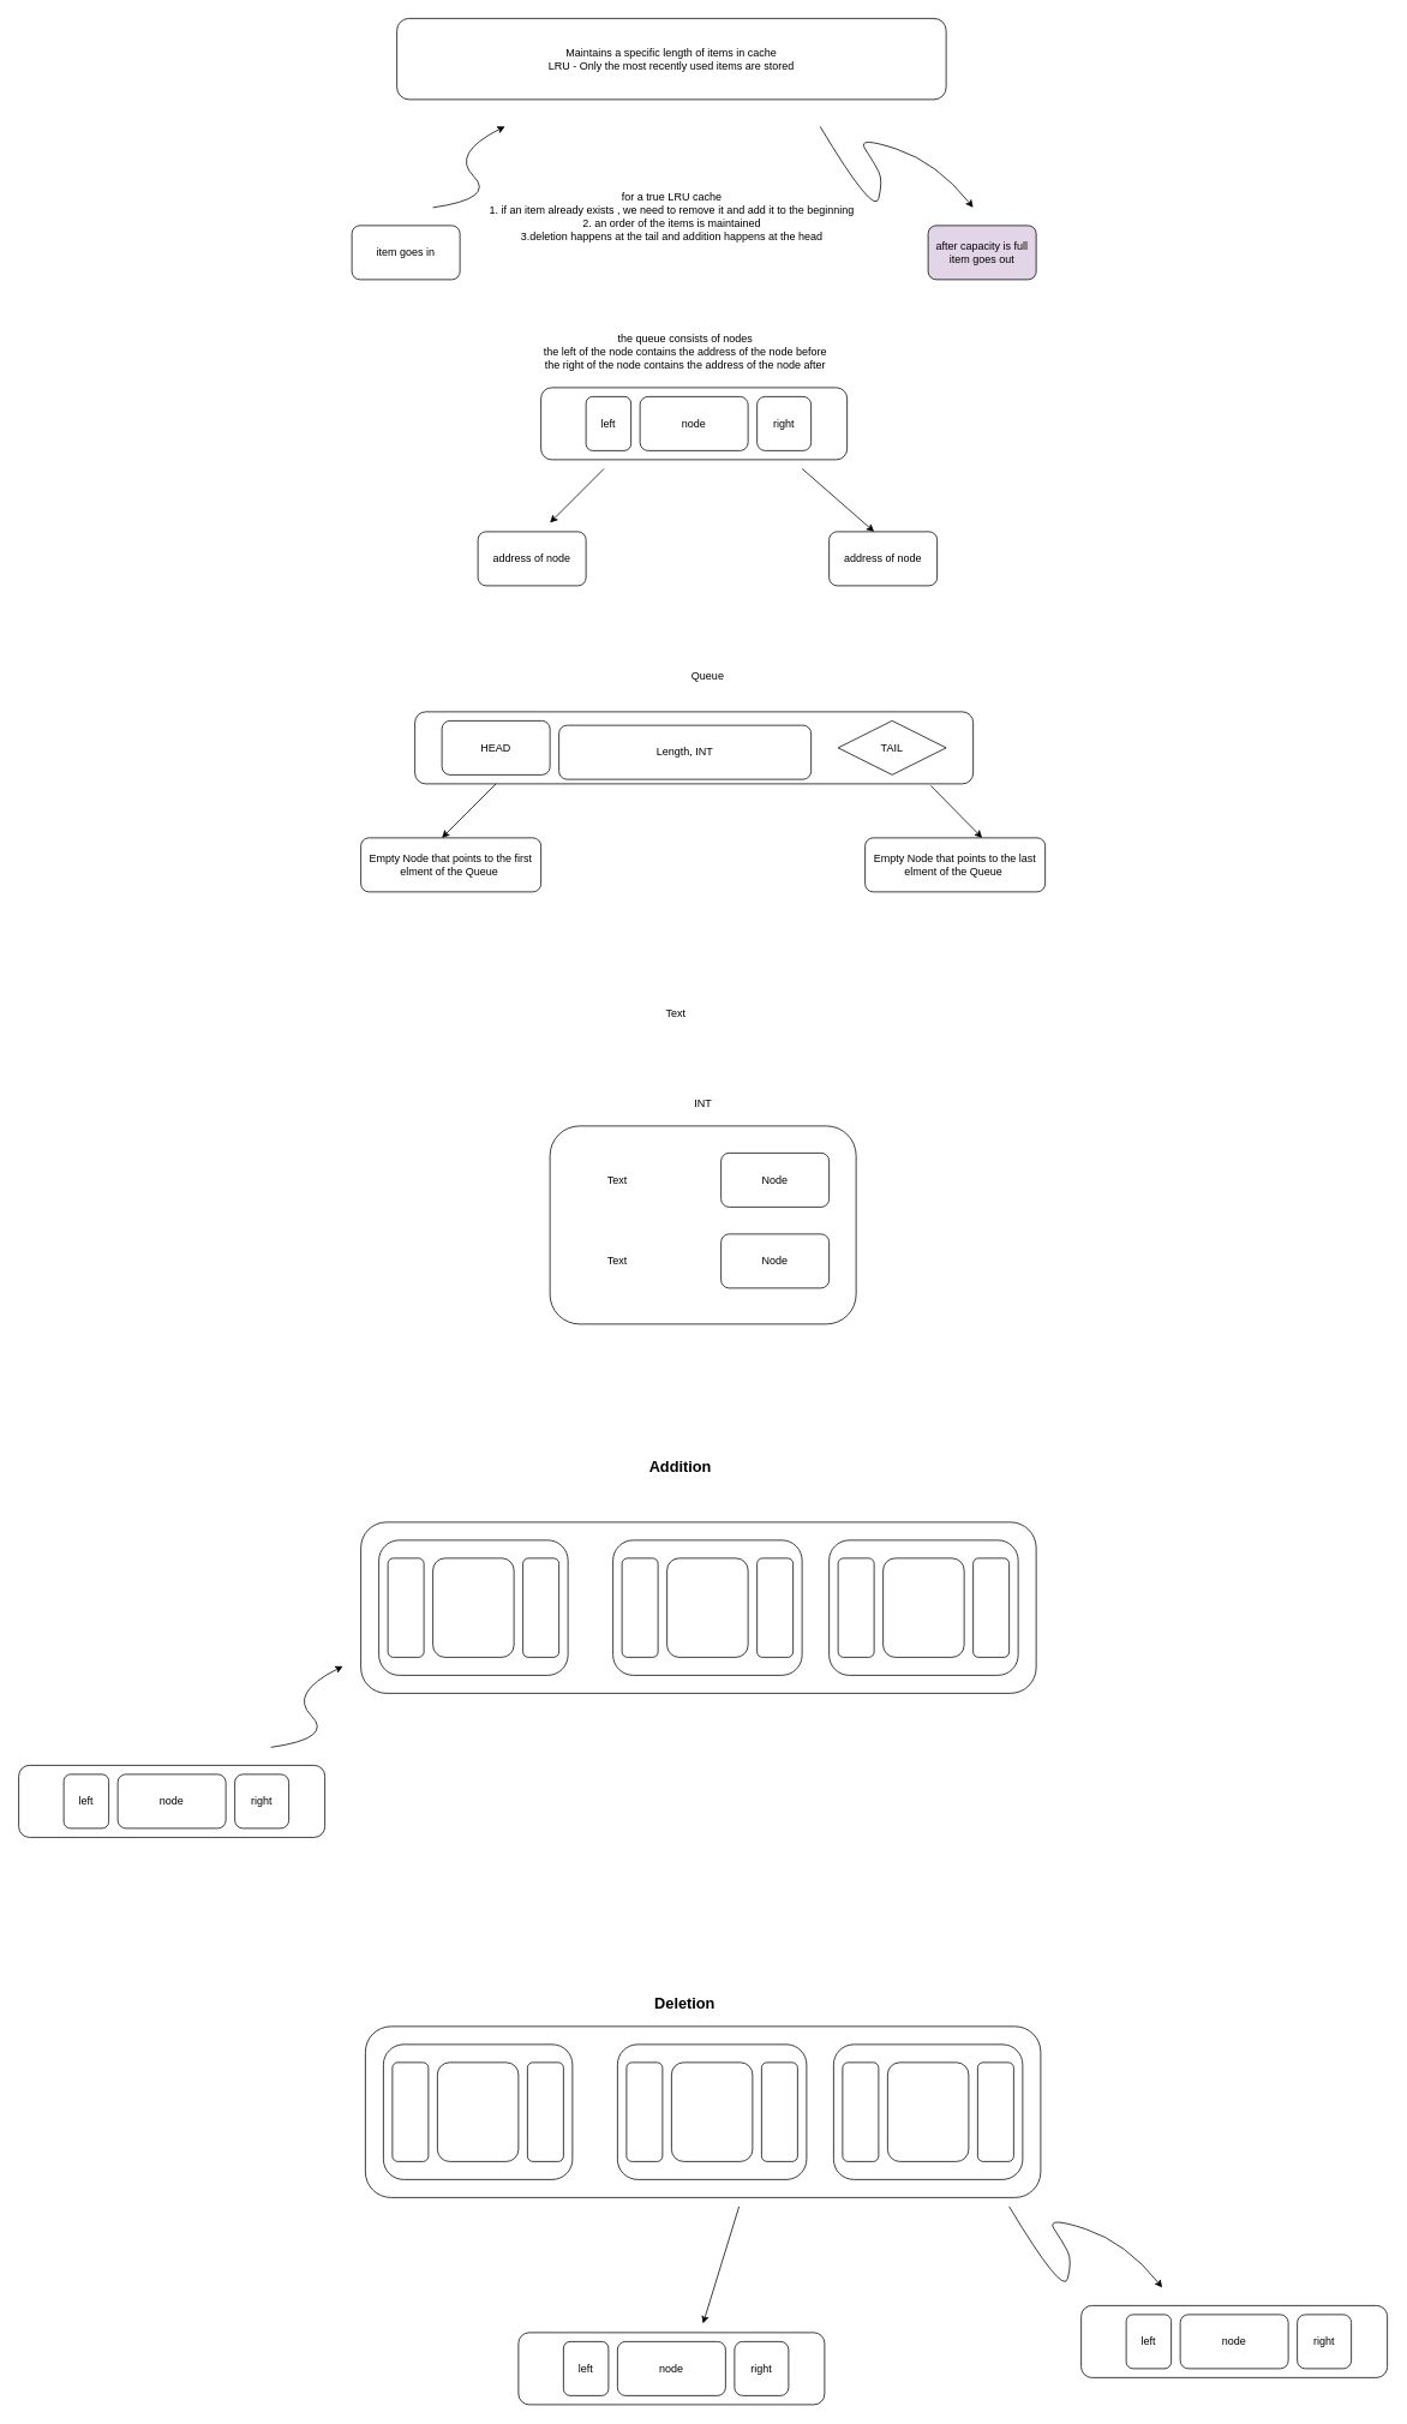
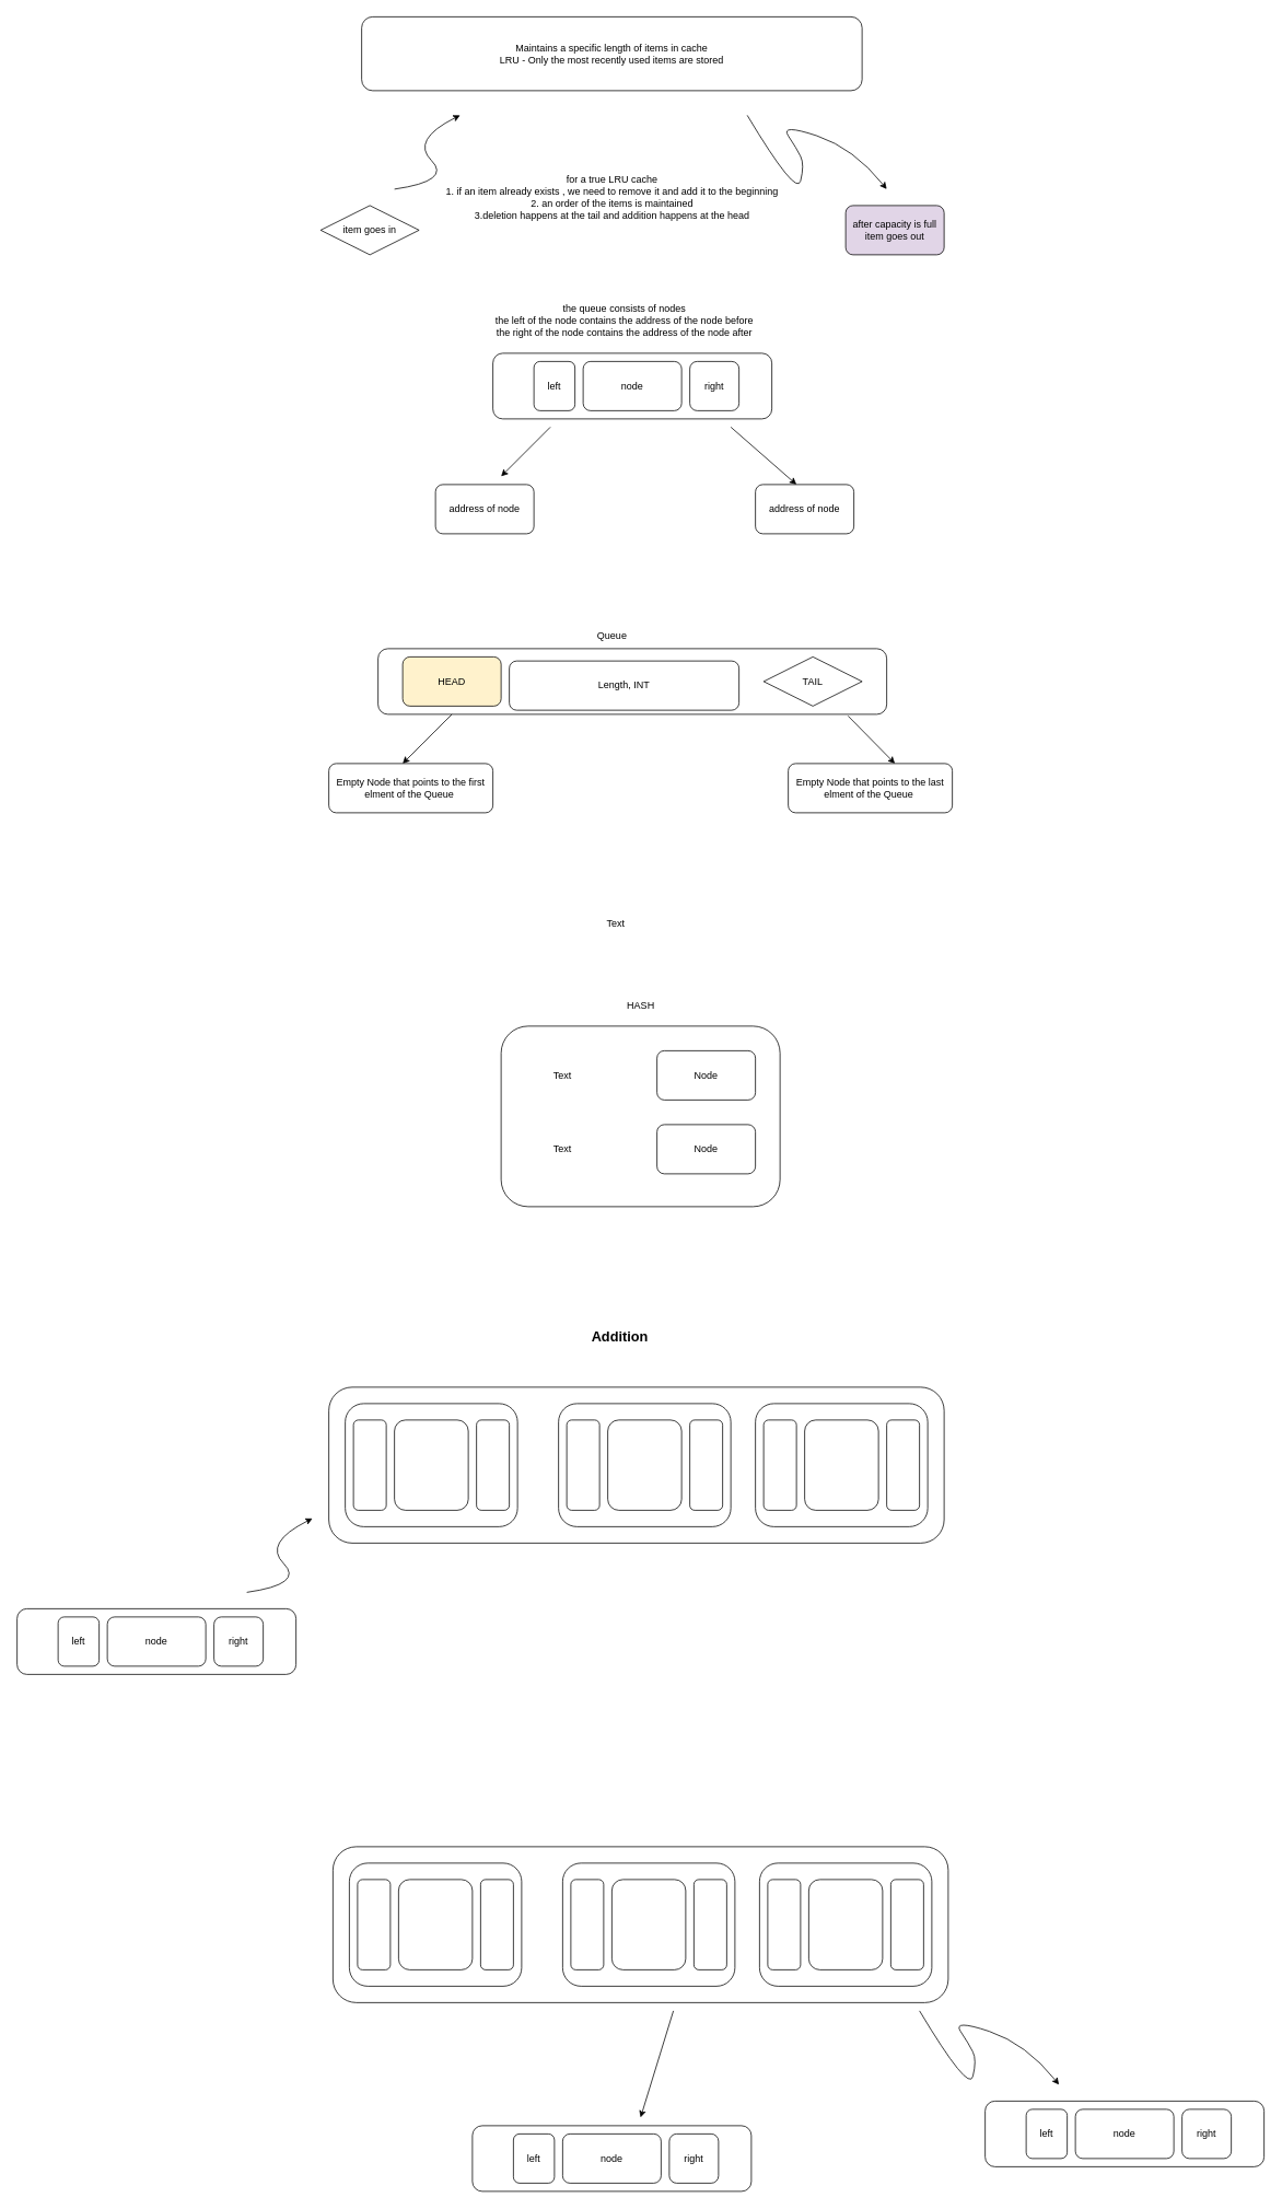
  <mxCell id="0" />
  <mxCell id="1" parent="0" />
  <mxCell id="2" value="Maintains a specific length of items in cache&lt;br&gt;LRU - Only the most recently used items are stored" style="rounded=1;whiteSpace=wrap;html=1;" vertex="1" parent="1"><mxGeometry x="440" y="20" width="610" height="90" as="geometry" /></mxCell>
- <mxCell id="3" value="item goes in" style="rounded=1;whiteSpace=wrap;html=1;" vertex="1" parent="1"><mxGeometry x="390" y="250" width="120" height="60" as="geometry" /></mxCell>
+ <mxCell id="3" value="item goes in" style="rhombus;whiteSpace=wrap;html=1;" vertex="1" parent="1"><mxGeometry x="390" y="250" width="120" height="60" as="geometry" /></mxCell>
  <mxCell id="4" value="after capacity is full item goes out" style="rounded=1;whiteSpace=wrap;html=1;fillColor=#e1d5e7;" vertex="1" parent="1"><mxGeometry x="1030" y="250" width="120" height="60" as="geometry" /></mxCell>
  <mxCell id="5" value="" style="curved=1;endArrow=classic;html=1;rounded=0;" edge="1" parent="1"><mxGeometry width="50" height="50" relative="1" as="geometry"><mxPoint x="480" y="230" as="sourcePoint" /><mxPoint x="560" y="140" as="targetPoint" /><Array as="points"><mxPoint x="550" y="220" /><mxPoint x="500" y="170" /></Array></mxGeometry></mxCell>
  <mxCell id="6" value="" style="curved=1;endArrow=classic;html=1;rounded=0;" edge="1" parent="1"><mxGeometry width="50" height="50" relative="1" as="geometry"><mxPoint x="910" y="140" as="sourcePoint" /><mxPoint x="1080" y="230" as="targetPoint" /><Array as="points"><mxPoint x="970" y="240" /><mxPoint x="980" y="200" /><mxPoint x="970" y="180" /><mxPoint x="950" y="150" /><mxPoint x="1040" y="180" /></Array></mxGeometry></mxCell>
  <mxCell id="7" value="for a true LRU cache&lt;br&gt;1. if an item already exists , we need to remove it and add it to the beginning&lt;br&gt;2. an order of the items is maintained&lt;br&gt;3.deletion happens at the tail and addition happens at the head" style="text;html=1;align=center;verticalAlign=middle;resizable=0;points=[];autosize=1;strokeColor=none;fillColor=none;" vertex="1" parent="1"><mxGeometry x="530" y="205" width="430" height="70" as="geometry" /></mxCell>
  <mxCell id="8" value="" style="rounded=1;whiteSpace=wrap;html=1;" vertex="1" parent="1"><mxGeometry x="600" y="430" width="340" height="80" as="geometry" /></mxCell>
  <mxCell id="9" value="node" style="rounded=1;whiteSpace=wrap;html=1;" vertex="1" parent="1"><mxGeometry x="710" y="440" width="120" height="60" as="geometry" /></mxCell>
  <mxCell id="10" value="left" style="rounded=1;whiteSpace=wrap;html=1;" vertex="1" parent="1"><mxGeometry x="650" y="440" width="50" height="60" as="geometry" /></mxCell>
  <mxCell id="11" value="right" style="rounded=1;whiteSpace=wrap;html=1;" vertex="1" parent="1"><mxGeometry x="840" y="440" width="60" height="60" as="geometry" /></mxCell>
  <mxCell id="12" value="address of node" style="rounded=1;whiteSpace=wrap;html=1;" vertex="1" parent="1"><mxGeometry x="530" y="590" width="120" height="60" as="geometry" /></mxCell>
  <mxCell id="13" value="address of node" style="rounded=1;whiteSpace=wrap;html=1;" vertex="1" parent="1"><mxGeometry x="920" y="590" width="120" height="60" as="geometry" /></mxCell>
  <mxCell id="14" value="" style="endArrow=classic;html=1;rounded=0;" edge="1" parent="1"><mxGeometry width="50" height="50" relative="1" as="geometry"><mxPoint x="670" y="520" as="sourcePoint" /><mxPoint x="610" y="580" as="targetPoint" /></mxGeometry></mxCell>
  <mxCell id="15" value="" style="endArrow=classic;html=1;rounded=0;" edge="1" parent="1"><mxGeometry width="50" height="50" relative="1" as="geometry"><mxPoint x="890" y="520" as="sourcePoint" /><mxPoint x="970" y="590" as="targetPoint" /></mxGeometry></mxCell>
  <mxCell id="16" value="the queue consists of nodes&lt;br&gt;the left of the node contains the address of the node before&lt;br&gt;the right of the node contains the address of the node after" style="text;html=1;align=center;verticalAlign=middle;resizable=0;points=[];autosize=1;strokeColor=none;fillColor=none;" vertex="1" parent="1"><mxGeometry x="590" y="360" width="340" height="60" as="geometry" /></mxCell>
  <mxCell id="17" value="" style="rounded=1;whiteSpace=wrap;html=1;" vertex="1" parent="1"><mxGeometry x="460" y="790" width="620" height="80" as="geometry" /></mxCell>
- <mxCell id="18" value="Queue" style="text;html=1;align=center;verticalAlign=middle;resizable=0;points=[];autosize=1;strokeColor=none;fillColor=none;" vertex="1" parent="1"><mxGeometry x="755" y="735" width="60" height="30" as="geometry" /></mxCell>
+ <mxCell id="18" value="Queue" style="text;html=1;align=center;verticalAlign=middle;resizable=0;points=[];autosize=1;strokeColor=none;fillColor=none;" vertex="1" parent="1"><mxGeometry x="715" y="760" width="60" height="30" as="geometry" /></mxCell>
  <mxCell id="19" value="Length, INT" style="rounded=1;whiteSpace=wrap;html=1;" vertex="1" parent="1"><mxGeometry x="620" y="805" width="280" height="60" as="geometry" /></mxCell>
- <mxCell id="20" value="HEAD" style="rounded=1;whiteSpace=wrap;html=1;" vertex="1" parent="1"><mxGeometry x="490" y="800" width="120" height="60" as="geometry" /></mxCell>
+ <mxCell id="20" value="HEAD" style="rounded=1;whiteSpace=wrap;html=1;fillColor=#fff2cc;" vertex="1" parent="1"><mxGeometry x="490" y="800" width="120" height="60" as="geometry" /></mxCell>
  <mxCell id="21" value="TAIL" style="rhombus;whiteSpace=wrap;html=1;" vertex="1" parent="1"><mxGeometry x="930" y="800" width="120" height="60" as="geometry" /></mxCell>
  <mxCell id="22" value="Empty Node that points to the first elment of the Queue&amp;nbsp;" style="rounded=1;whiteSpace=wrap;html=1;" vertex="1" parent="1"><mxGeometry x="400" y="930" width="200" height="60" as="geometry" /></mxCell>
  <mxCell id="23" value="Empty Node that points to the last elment of the Queue&amp;nbsp;" style="rounded=1;whiteSpace=wrap;html=1;" vertex="1" parent="1"><mxGeometry x="960" y="930" width="200" height="60" as="geometry" /></mxCell>
  <mxCell id="24" value="" style="endArrow=classic;html=1;rounded=0;" edge="1" parent="1"><mxGeometry width="50" height="50" relative="1" as="geometry"><mxPoint x="550" y="870" as="sourcePoint" /><mxPoint x="490" y="930" as="targetPoint" /></mxGeometry></mxCell>
  <mxCell id="25" value="" style="endArrow=classic;html=1;rounded=0;exitX=0.924;exitY=1.025;exitDx=0;exitDy=0;exitPerimeter=0;" edge="1" parent="1" source="17"><mxGeometry width="50" height="50" relative="1" as="geometry"><mxPoint x="1040" y="880" as="sourcePoint" /><mxPoint x="1090" y="930" as="targetPoint" /></mxGeometry></mxCell>
  <mxCell id="26" value="" style="rounded=1;whiteSpace=wrap;html=1;" vertex="1" parent="1"><mxGeometry x="610" y="1250" width="340" height="220" as="geometry" /></mxCell>
- <mxCell id="27" value="INT" style="text;html=1;align=center;verticalAlign=middle;resizable=0;points=[];autosize=1;strokeColor=none;fillColor=none;" vertex="1" parent="1"><mxGeometry x="750" y="1210" width="60" height="30" as="geometry" /></mxCell>
+ <mxCell id="27" value="HASH" style="text;html=1;align=center;verticalAlign=middle;resizable=0;points=[];autosize=1;strokeColor=none;fillColor=none;" vertex="1" parent="1"><mxGeometry x="750" y="1210" width="60" height="30" as="geometry" /></mxCell>
  <mxCell id="28" value="Node" style="rounded=1;whiteSpace=wrap;html=1;" vertex="1" parent="1"><mxGeometry x="800" y="1280" width="120" height="60" as="geometry" /></mxCell>
  <mxCell id="29" value="Node" style="rounded=1;whiteSpace=wrap;html=1;" vertex="1" parent="1"><mxGeometry x="800" y="1370" width="120" height="60" as="geometry" /></mxCell>
  <mxCell id="30" value="Text" style="text;html=1;strokeColor=none;fillColor=none;align=center;verticalAlign=middle;whiteSpace=wrap;rounded=0;" vertex="1" parent="1"><mxGeometry x="655" y="1295" width="60" height="30" as="geometry" /></mxCell>
  <mxCell id="31" value="Text" style="text;html=1;strokeColor=none;fillColor=none;align=center;verticalAlign=middle;whiteSpace=wrap;rounded=0;" vertex="1" parent="1"><mxGeometry x="720" y="1110" width="60" height="30" as="geometry" /></mxCell>
  <mxCell id="32" value="Text" style="text;html=1;strokeColor=none;fillColor=none;align=center;verticalAlign=middle;whiteSpace=wrap;rounded=0;" vertex="1" parent="1"><mxGeometry x="655" y="1385" width="60" height="30" as="geometry" /></mxCell>
  <mxCell id="33" value="" style="rounded=1;whiteSpace=wrap;html=1;" vertex="1" parent="1"><mxGeometry x="400" y="1690" width="750" height="190" as="geometry" /></mxCell>
  <mxCell id="34" value="" style="rounded=1;whiteSpace=wrap;html=1;" vertex="1" parent="1"><mxGeometry x="420" y="1710" width="210" height="150" as="geometry" /></mxCell>
  <mxCell id="35" value="" style="rounded=1;whiteSpace=wrap;html=1;" vertex="1" parent="1"><mxGeometry x="430" y="1730" width="40" height="110" as="geometry" /></mxCell>
  <mxCell id="36" value="" style="rounded=1;whiteSpace=wrap;html=1;" vertex="1" parent="1"><mxGeometry x="580" y="1730" width="40" height="110" as="geometry" /></mxCell>
  <mxCell id="37" value="" style="rounded=1;whiteSpace=wrap;html=1;" vertex="1" parent="1"><mxGeometry x="480" y="1730" width="90" height="110" as="geometry" /></mxCell>
  <mxCell id="38" value="" style="rounded=1;whiteSpace=wrap;html=1;" vertex="1" parent="1"><mxGeometry x="680" y="1710" width="210" height="150" as="geometry" /></mxCell>
  <mxCell id="39" value="" style="rounded=1;whiteSpace=wrap;html=1;" vertex="1" parent="1"><mxGeometry x="690" y="1730" width="40" height="110" as="geometry" /></mxCell>
  <mxCell id="40" value="" style="rounded=1;whiteSpace=wrap;html=1;" vertex="1" parent="1"><mxGeometry x="840" y="1730" width="40" height="110" as="geometry" /></mxCell>
  <mxCell id="41" value="" style="rounded=1;whiteSpace=wrap;html=1;" vertex="1" parent="1"><mxGeometry x="740" y="1730" width="90" height="110" as="geometry" /></mxCell>
  <mxCell id="42" value="" style="rounded=1;whiteSpace=wrap;html=1;" vertex="1" parent="1"><mxGeometry x="920" y="1710" width="210" height="150" as="geometry" /></mxCell>
  <mxCell id="43" value="" style="rounded=1;whiteSpace=wrap;html=1;" vertex="1" parent="1"><mxGeometry x="930" y="1730" width="40" height="110" as="geometry" /></mxCell>
  <mxCell id="44" value="" style="rounded=1;whiteSpace=wrap;html=1;" vertex="1" parent="1"><mxGeometry x="1080" y="1730" width="40" height="110" as="geometry" /></mxCell>
  <mxCell id="45" value="" style="rounded=1;whiteSpace=wrap;html=1;" vertex="1" parent="1"><mxGeometry x="980" y="1730" width="90" height="110" as="geometry" /></mxCell>
  <mxCell id="46" value="&lt;b&gt;&lt;font style=&quot;font-size: 17px;&quot;&gt;Addition&lt;/font&gt;&lt;/b&gt;" style="text;html=1;strokeColor=none;fillColor=none;align=center;verticalAlign=middle;whiteSpace=wrap;rounded=0;" vertex="1" parent="1"><mxGeometry x="725" y="1615" width="60" height="30" as="geometry" /></mxCell>
  <mxCell id="47" value="" style="rounded=1;whiteSpace=wrap;html=1;" vertex="1" parent="1"><mxGeometry x="20" y="1960" width="340" height="80" as="geometry" /></mxCell>
  <mxCell id="48" value="node" style="rounded=1;whiteSpace=wrap;html=1;" vertex="1" parent="1"><mxGeometry x="130" y="1970" width="120" height="60" as="geometry" /></mxCell>
  <mxCell id="49" value="left" style="rounded=1;whiteSpace=wrap;html=1;" vertex="1" parent="1"><mxGeometry x="70" y="1970" width="50" height="60" as="geometry" /></mxCell>
  <mxCell id="50" value="right" style="rounded=1;whiteSpace=wrap;html=1;" vertex="1" parent="1"><mxGeometry x="260" y="1970" width="60" height="60" as="geometry" /></mxCell>
  <mxCell id="51" value="" style="curved=1;endArrow=classic;html=1;rounded=0;" edge="1" parent="1"><mxGeometry width="50" height="50" relative="1" as="geometry"><mxPoint x="300" y="1940" as="sourcePoint" /><mxPoint x="380" y="1850" as="targetPoint" /><Array as="points"><mxPoint x="370" y="1930" /><mxPoint x="320" y="1880" /></Array></mxGeometry></mxCell>
  <mxCell id="52" value="" style="rounded=1;whiteSpace=wrap;html=1;" vertex="1" parent="1"><mxGeometry x="405" y="2250" width="750" height="190" as="geometry" /></mxCell>
  <mxCell id="53" value="" style="rounded=1;whiteSpace=wrap;html=1;" vertex="1" parent="1"><mxGeometry x="425" y="2270" width="210" height="150" as="geometry" /></mxCell>
  <mxCell id="54" value="" style="rounded=1;whiteSpace=wrap;html=1;" vertex="1" parent="1"><mxGeometry x="435" y="2290" width="40" height="110" as="geometry" /></mxCell>
  <mxCell id="55" value="" style="rounded=1;whiteSpace=wrap;html=1;" vertex="1" parent="1"><mxGeometry x="585" y="2290" width="40" height="110" as="geometry" /></mxCell>
  <mxCell id="56" value="" style="rounded=1;whiteSpace=wrap;html=1;" vertex="1" parent="1"><mxGeometry x="485" y="2290" width="90" height="110" as="geometry" /></mxCell>
  <mxCell id="57" value="" style="rounded=1;whiteSpace=wrap;html=1;" vertex="1" parent="1"><mxGeometry x="685" y="2270" width="210" height="150" as="geometry" /></mxCell>
  <mxCell id="58" value="" style="rounded=1;whiteSpace=wrap;html=1;" vertex="1" parent="1"><mxGeometry x="695" y="2290" width="40" height="110" as="geometry" /></mxCell>
  <mxCell id="59" value="" style="rounded=1;whiteSpace=wrap;html=1;" vertex="1" parent="1"><mxGeometry x="845" y="2290" width="40" height="110" as="geometry" /></mxCell>
  <mxCell id="60" value="" style="rounded=1;whiteSpace=wrap;html=1;" vertex="1" parent="1"><mxGeometry x="745" y="2290" width="90" height="110" as="geometry" /></mxCell>
  <mxCell id="61" value="" style="rounded=1;whiteSpace=wrap;html=1;" vertex="1" parent="1"><mxGeometry x="925" y="2270" width="210" height="150" as="geometry" /></mxCell>
  <mxCell id="62" value="" style="rounded=1;whiteSpace=wrap;html=1;" vertex="1" parent="1"><mxGeometry x="935" y="2290" width="40" height="110" as="geometry" /></mxCell>
  <mxCell id="63" value="" style="rounded=1;whiteSpace=wrap;html=1;" vertex="1" parent="1"><mxGeometry x="1085" y="2290" width="40" height="110" as="geometry" /></mxCell>
  <mxCell id="64" value="" style="rounded=1;whiteSpace=wrap;html=1;" vertex="1" parent="1"><mxGeometry x="985" y="2290" width="90" height="110" as="geometry" /></mxCell>
- <mxCell id="65" value="&lt;span style=&quot;font-size: 17px;&quot;&gt;&lt;b&gt;Deletion&lt;/b&gt;&lt;/span&gt;" style="text;html=1;strokeColor=none;fillColor=none;align=center;verticalAlign=middle;whiteSpace=wrap;rounded=0;" vertex="1" parent="1"><mxGeometry x="730" y="2210" width="60" height="30" as="geometry" /></mxCell>
  <mxCell id="66" value="" style="rounded=1;whiteSpace=wrap;html=1;" vertex="1" parent="1"><mxGeometry x="1200" y="2560" width="340" height="80" as="geometry" /></mxCell>
  <mxCell id="67" value="node" style="rounded=1;whiteSpace=wrap;html=1;" vertex="1" parent="1"><mxGeometry x="1310" y="2570" width="120" height="60" as="geometry" /></mxCell>
  <mxCell id="68" value="left" style="rounded=1;whiteSpace=wrap;html=1;" vertex="1" parent="1"><mxGeometry x="1250" y="2570" width="50" height="60" as="geometry" /></mxCell>
  <mxCell id="69" value="right" style="rounded=1;whiteSpace=wrap;html=1;" vertex="1" parent="1"><mxGeometry x="1440" y="2570" width="60" height="60" as="geometry" /></mxCell>
  <mxCell id="70" value="" style="curved=1;endArrow=classic;html=1;rounded=0;" edge="1" parent="1"><mxGeometry width="50" height="50" relative="1" as="geometry"><mxPoint x="1120" y="2450" as="sourcePoint" /><mxPoint x="1290" y="2540" as="targetPoint" /><Array as="points"><mxPoint x="1180" y="2550" /><mxPoint x="1190" y="2510" /><mxPoint x="1180" y="2490" /><mxPoint x="1160" y="2460" /><mxPoint x="1250" y="2490" /></Array></mxGeometry></mxCell>
  <mxCell id="71" value="" style="rounded=1;whiteSpace=wrap;html=1;" vertex="1" parent="1"><mxGeometry x="575" y="2590" width="340" height="80" as="geometry" /></mxCell>
  <mxCell id="72" value="node" style="rounded=1;whiteSpace=wrap;html=1;" vertex="1" parent="1"><mxGeometry x="685" y="2600" width="120" height="60" as="geometry" /></mxCell>
  <mxCell id="73" value="left" style="rounded=1;whiteSpace=wrap;html=1;" vertex="1" parent="1"><mxGeometry x="625" y="2600" width="50" height="60" as="geometry" /></mxCell>
  <mxCell id="74" value="right" style="rounded=1;whiteSpace=wrap;html=1;" vertex="1" parent="1"><mxGeometry x="815" y="2600" width="60" height="60" as="geometry" /></mxCell>
  <mxCell id="75" value="" style="endArrow=classic;html=1;rounded=0;" edge="1" parent="1"><mxGeometry width="50" height="50" relative="1" as="geometry"><mxPoint x="820" y="2450" as="sourcePoint" /><mxPoint x="780" y="2580" as="targetPoint" /></mxGeometry></mxCell>
